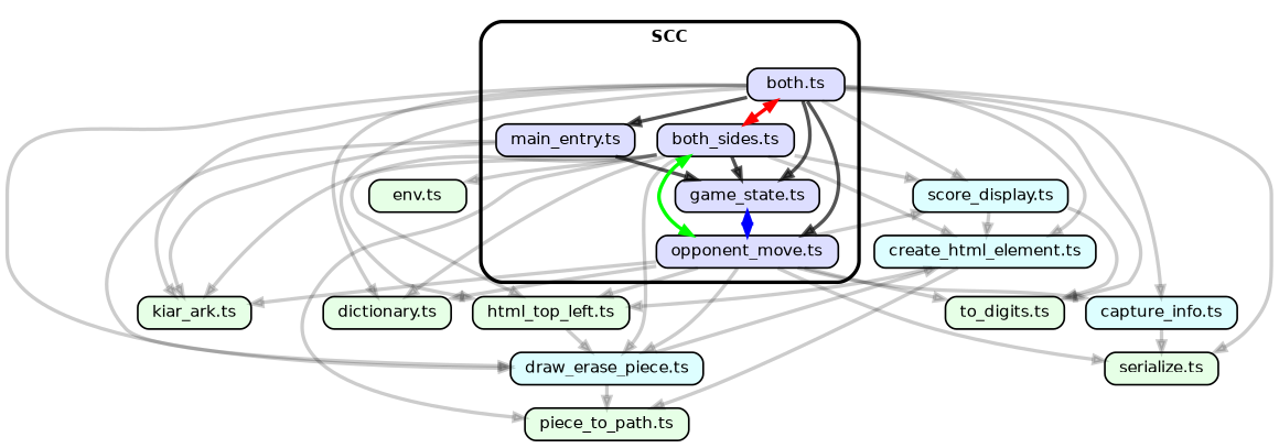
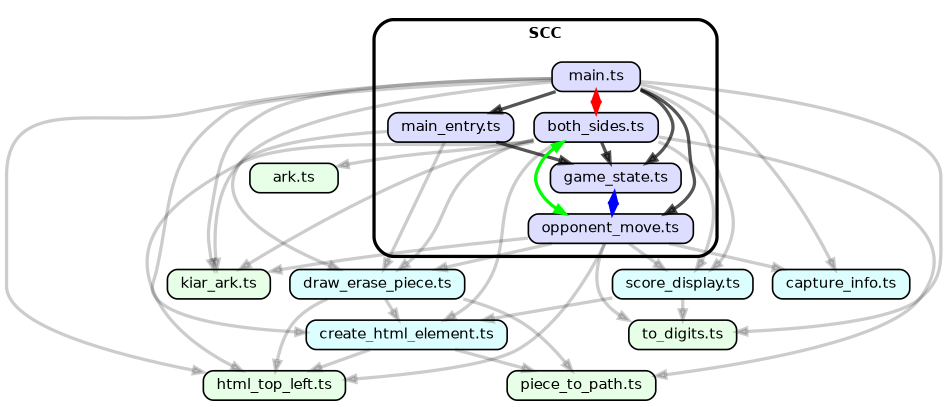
  strict digraph {
    compound=true
    fillcolor="#ffffff"
    fontname="Helvetica-bold"
    fontsize=9
    nodesep=0.16
    ordering=out
    rankdir=TB
    ranksep=0.18
    splines=true
    style="rounded,bold,filled"
    node [color=black fillcolor="#e6ffe6" fontcolor=black fontname=Helvetica fontsize=9 shape=box style="rounded, filled"]
    edge [arrowhead=normal arrowsize=0.6 color="#00000033" fontname=Helvetica fontsize=9 penwidth=2.0]
    n1 [fillcolor="#dddeff" height=0.2 label="both_sides.ts"]
    n2 [fillcolor="#dddeff" height=0.2 label="game_state.ts"]
-   n3 [fillcolor="#dddeff" height=0.2 label="both.ts"]
+   n3 [fillcolor="#dddeff" height=0.2 label="main.ts"]
    n4 [fillcolor="#dddeff" height=0.2 label="main_entry.ts"]
    n5 [fillcolor="#dddeff" height=0.2 label="opponent_move.ts"]
    n6 [fillcolor="#ddfeff" height=0.2 label="create_html_element.ts"]
-   n7 [height=0.2 label="dictionary.ts"]
    n8 [fillcolor="#ddfeff" height=0.2 label="draw_erase_piece.ts"]
-   n9 [height=0.2 label="env.ts"]
+   n9 [height=0.2 label="ark.ts"]
    n10 [height=0.2 label="html_top_left.ts"]
    n11 [height=0.2 label="kiar_ark.ts"]
    n12 [height=0.2 label="piece_to_path.ts"]
    n13 [fillcolor="#ddfeff" height=0.2 label="score_display.ts"]
    n14 [height=0.2 label="to_digits.ts"]
    n15 [fillcolor="#ddfeff" height=0.2 label="capture_info.ts"]
-   n16 [height=0.2 label="serialize.ts"]
    subgraph cluster_1 {
      label=SCC
      n1
      n2
      n3
      n4
      n5
    }
    n1 -> n2 [color="#000000aa"]
    n1 -> n6
-   n1 -> n7
    n1 -> n8
    n1 -> n9
    n1 -> n10
    n1 -> n11
    n1 -> n12
    n1 -> n13
    n2 -> n5 [color=blue dir=both]
    n3 -> n1 [color=red dir=both]
    n3 -> n2 [color="#000000aa"]
    n3 -> n4 [color="#000000aa"]
    n3 -> n5 [color="#000000aa"]
    n3 -> n6
-   n3 -> n7
    n3 -> n8
    n3 -> n10
    n3 -> n11
    n3 -> n13
    n3 -> n14
    n3 -> n15
-   n3 -> n16
    n4 -> n2 [color="#000000aa"]
    n4 -> n8
    n4 -> n11
    n5 -> n1 [color=green dir=both]
-   n5 -> n7
    n5 -> n8
    n5 -> n10
    n5 -> n11
    n5 -> n13
    n5 -> n14
    n5 -> n15
-   n5 -> n16
    n6 -> n10
    n6 -> n12
    n8 -> n6
-   n10 -> n8
+   n8 -> n10
    n8 -> n12
    n13 -> n6
    n13 -> n14
-   n15 -> n16
  }
